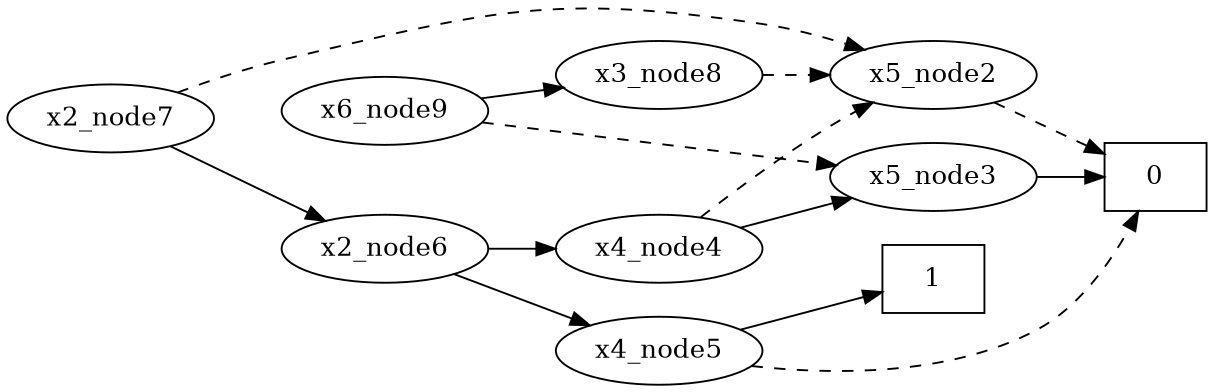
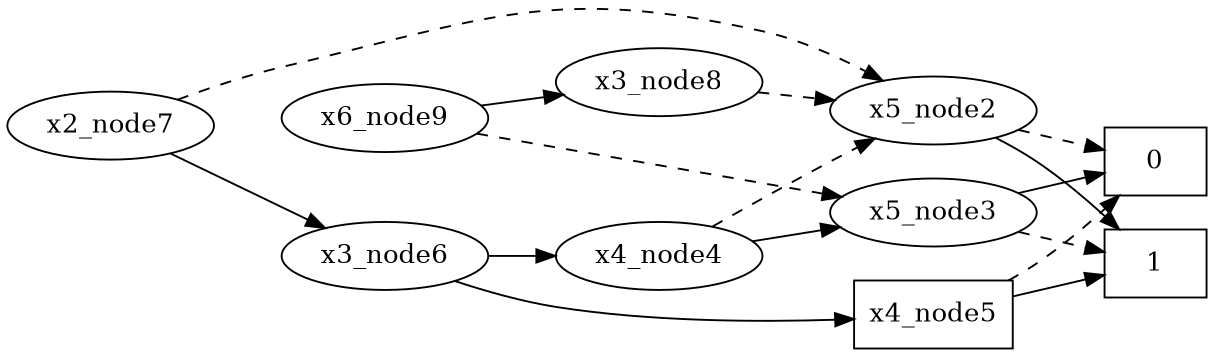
  digraph {
    rankdir=LR
    0 [shape=box]
    1 [shape=box]
    x5_node2
    x5_node3
    x4_node4
-   x4_node5
-   x3_node6 [label=x2_node6]
+   x4_node5 [shape=box]
+   x3_node6
    x2_node7
    x3_node8
    n10 [label=x6_node9]
    x5_node2 -> 0 [style=dashed]
+   x5_node2 -> 1
    x5_node3 -> 0
+   x5_node3 -> 1 [style=dashed]
    x4_node4 -> x5_node2 [style=dashed]
    x4_node4 -> x5_node3
    x4_node5 -> 0 [style=dashed]
    x4_node5 -> 1
    x3_node6 -> x4_node4 [style=solid]
    x3_node6 -> x4_node5
    x2_node7 -> x5_node2 [style=dashed]
    x2_node7 -> x3_node6
    x3_node8 -> x5_node2 [style=dashed]
    n10 -> x5_node3 [style=dashed]
    n10 -> x3_node8
  }
